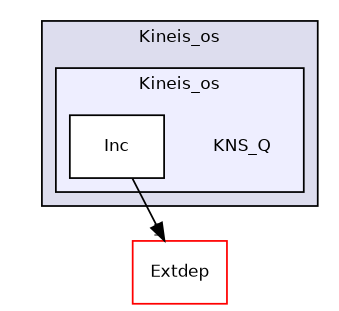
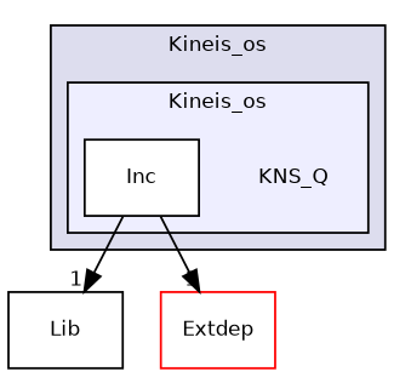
  digraph {
    compound=true
    node [fontname=Helvetica fontsize=10 shape=box]
    edge [headlabel=1 labeldistance=1.5 labelfontname=Helvetica labelfontsize=10]
    n1 [label=KNS_Q shape=plaintext]
    n2 [fillcolor=white label=Inc style=filled]
+   n3 [label=Lib]
    n4 [color=red fillcolor=white label=Extdep style=filled]
    subgraph cluster_1 {
      bgcolor="#ddddee"
      fontname=Helvetica
      fontsize=10
      label=Kineis_os
      pencolor=black
      subgraph cluster_2 {
        bgcolor="#eeeeff"
        fontname=Helvetica
        fontsize=10
        label=Kineis_os
        pencolor=black
        n1
        n2
      }
    }
+   n2 -> n3
    n2 -> n4
  }
